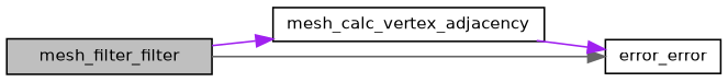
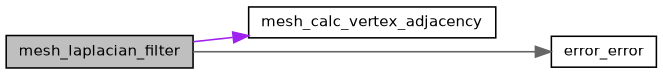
  digraph {
    rankdir=LR
    node [color=black fillcolor=white fontname=Helvetica fontsize=10 shape=record style=filled]
    edge [color=purple fontname=Helvetica fontsize=10 labelfontname=Helvetica labelfontsize=10 style=solid]
-   n1 [fillcolor=grey75 fontcolor=black height=0.2 label=mesh_filter_filter width=0.4]
+   n1 [fillcolor=grey75 fontcolor=black height=0.2 label=mesh_laplacian_filter width=0.4]
    n2 [height=0.2 label=mesh_calc_vertex_adjacency width=0.4]
    n3 [height=0.2 label=error_error width=0.4]
    n1 -> n2
    n1 -> n3 [color=gray40]
-   n2 -> n3
  }
